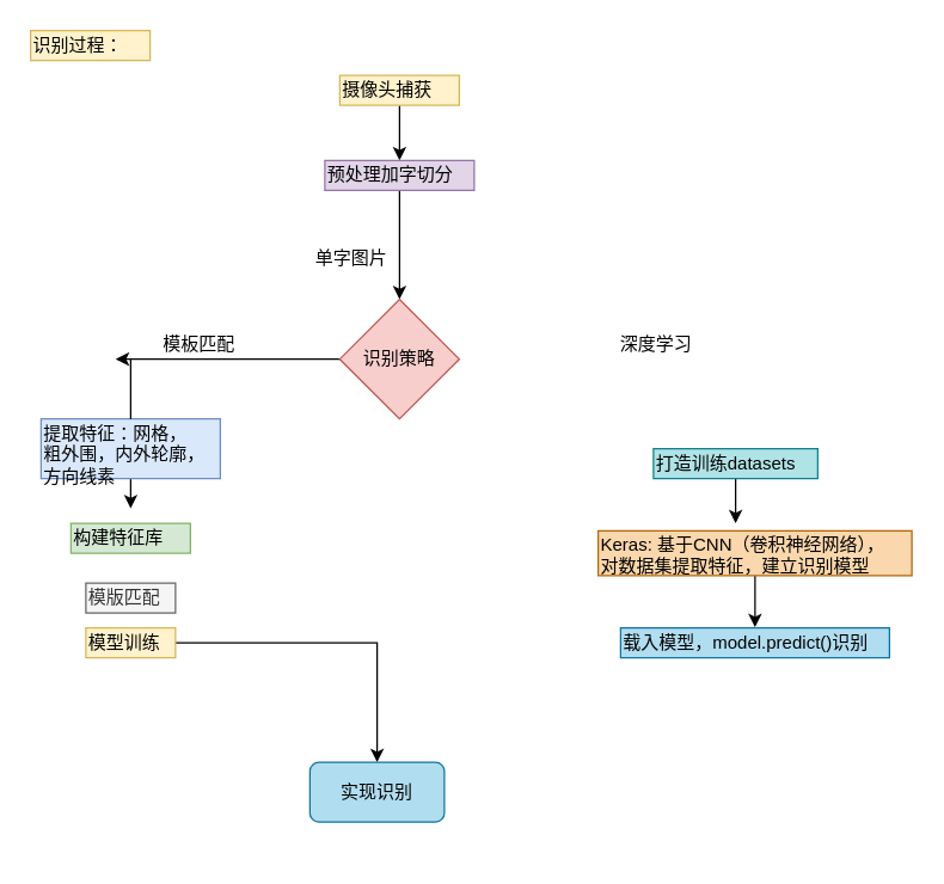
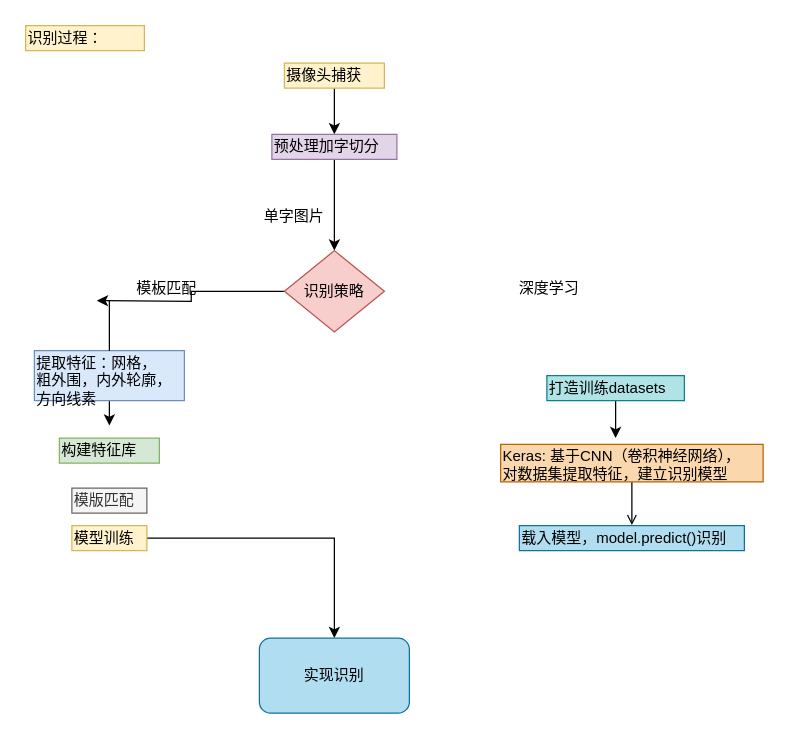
  <mxCell id="0" />
  <mxCell id="1" parent="0" />
- <mxCell id="2" value="识别过程：" style="text;html=1;resizable=0;points=[];autosize=1;align=left;verticalAlign=top;spacingTop=-4;fillColor=#fff2cc;strokeColor=#d6b656;" vertex="1" parent="1"><mxGeometry x="20" y="20" width="80" height="20" as="geometry" /></mxCell>
+ <mxCell id="2" value="识别过程：" style="text;html=1;resizable=0;points=[];autosize=1;align=left;verticalAlign=top;spacingTop=-4;fillColor=#fff2cc;strokeColor=#d6b656;" vertex="1" parent="1"><mxGeometry x="20" y="20" width="95" height="20" as="geometry" /></mxCell>
  <mxCell id="3" style="edgeStyle=orthogonalEdgeStyle;rounded=0;orthogonalLoop=1;jettySize=auto;html=1;" edge="1" parent="1" source="4" target="6"><mxGeometry relative="1" as="geometry" /></mxCell>
  <mxCell id="4" value="摄像头捕获" style="text;html=1;resizable=0;points=[];autosize=1;align=left;verticalAlign=top;spacingTop=-4;fillColor=#fff2cc;strokeColor=#d6b656;" vertex="1" parent="1"><mxGeometry x="227" y="50" width="80" height="20" as="geometry" /></mxCell>
  <mxCell id="5" style="edgeStyle=orthogonalEdgeStyle;rounded=0;orthogonalLoop=1;jettySize=auto;html=1;entryX=0.5;entryY=0;entryDx=0;entryDy=0;" edge="1" parent="1" source="6" target="9"><mxGeometry relative="1" as="geometry" /></mxCell>
  <mxCell id="6" value="预处理加字切分" style="text;html=1;resizable=0;points=[];autosize=1;align=left;verticalAlign=top;spacingTop=-4;fillColor=#e1d5e7;strokeColor=#9673a6;" vertex="1" parent="1"><mxGeometry x="217" y="107" width="100" height="20" as="geometry" /></mxCell>
  <mxCell id="7" style="edgeStyle=orthogonalEdgeStyle;rounded=0;orthogonalLoop=1;jettySize=auto;html=1;" edge="1" parent="1" source="13"><mxGeometry relative="1" as="geometry"><mxPoint x="87" y="340" as="targetPoint" /></mxGeometry></mxCell>
  <mxCell id="8" style="edgeStyle=orthogonalEdgeStyle;rounded=0;orthogonalLoop=1;jettySize=auto;html=1;" edge="1" parent="1" source="9"><mxGeometry relative="1" as="geometry"><mxPoint x="77" y="240" as="targetPoint" /></mxGeometry></mxCell>
- <mxCell id="9" value="识别策略&lt;br&gt;" style="rhombus;whiteSpace=wrap;html=1;fillColor=#f8cecc;strokeColor=#b85450;" vertex="1" parent="1"><mxGeometry x="227" y="200" width="80" height="80" as="geometry" /></mxCell>
+ <mxCell id="9" value="识别策略&lt;br&gt;" style="rhombus;whiteSpace=wrap;html=1;fillColor=#f8cecc;strokeColor=#b85450;" vertex="1" parent="1"><mxGeometry x="227" y="200" width="80" height="65" as="geometry" /></mxCell>
  <mxCell id="10" value="构建特征库" style="text;html=1;resizable=0;points=[];autosize=1;align=left;verticalAlign=top;spacingTop=-4;fillColor=#d5e8d4;strokeColor=#82b366;" vertex="1" parent="1"><mxGeometry x="47" y="350" width="80" height="20" as="geometry" /></mxCell>
  <mxCell id="11" style="edgeStyle=orthogonalEdgeStyle;rounded=0;orthogonalLoop=1;jettySize=auto;html=1;" edge="1" parent="1" source="12" target="15"><mxGeometry relative="1" as="geometry"><mxPoint x="87" y="470" as="targetPoint" /></mxGeometry></mxCell>
  <mxCell id="12" value="模型训练" style="text;html=1;resizable=0;points=[];autosize=1;align=left;verticalAlign=top;spacingTop=-4;fillColor=#fff2cc;strokeColor=#d6b656;" vertex="1" parent="1"><mxGeometry x="57" y="420" width="60" height="20" as="geometry" /></mxCell>
  <mxCell id="13" value="提取特征：网格，&lt;br&gt;粗外围，内外轮廓，&lt;br&gt;方向线素" style="text;html=1;resizable=0;points=[];autosize=1;align=left;verticalAlign=top;spacingTop=-4;fillColor=#dae8fc;strokeColor=#6c8ebf;" vertex="1" parent="1"><mxGeometry x="27" y="280" width="120" height="40" as="geometry" /></mxCell>
  <mxCell id="14" value="模版匹配" style="text;html=1;resizable=0;points=[];autosize=1;align=left;verticalAlign=top;spacingTop=-4;fillColor=#f5f5f5;strokeColor=#666666;fontColor=#333333;" vertex="1" parent="1"><mxGeometry x="57" y="390" width="60" height="20" as="geometry" /></mxCell>
- <mxCell id="15" value="实现识别" style="rounded=1;whiteSpace=wrap;html=1;fillColor=#b1ddf0;strokeColor=#10739e;" vertex="1" parent="1"><mxGeometry x="207" y="510" width="90" height="40" as="geometry" /></mxCell>
+ <mxCell id="15" value="实现识别" style="rounded=1;whiteSpace=wrap;html=1;fillColor=#b1ddf0;strokeColor=#10739e;" vertex="1" parent="1"><mxGeometry x="207" y="510" width="120" height="60" as="geometry" /></mxCell>
  <mxCell id="16" value="模板匹配" style="text;html=1;resizable=0;points=[];autosize=1;align=left;verticalAlign=top;spacingTop=-4;" vertex="1" parent="1"><mxGeometry x="107" y="220" width="60" height="20" as="geometry" /></mxCell>
- <mxCell id="17" style="edgeStyle=orthogonalEdgeStyle;rounded=0;orthogonalLoop=1;jettySize=auto;html=1;entryX=0.5;entryY=-0.02;entryDx=0;entryDy=0;entryPerimeter=0;" edge="1" parent="1" source="18" target="21"><mxGeometry relative="1" as="geometry" /></mxCell>
+ <mxCell id="17" style="edgeStyle=orthogonalEdgeStyle;rounded=0;orthogonalLoop=1;jettySize=auto;html=1;entryX=0.5;entryY=-0.02;entryDx=0;entryDy=0;entryPerimeter=0;endArrow=open;" edge="1" parent="1" source="18" target="21"><mxGeometry relative="1" as="geometry" /></mxCell>
  <mxCell id="18" value="Keras:&amp;nbsp;基于CNN（卷积神经网络），&lt;br&gt;对数据集提取特征，建立识别模型" style="text;html=1;resizable=0;points=[];autosize=1;align=left;verticalAlign=top;spacingTop=-4;fillColor=#fad7ac;strokeColor=#b46504;" vertex="1" parent="1"><mxGeometry x="400" y="355" width="210" height="30" as="geometry" /></mxCell>
  <mxCell id="19" style="edgeStyle=orthogonalEdgeStyle;rounded=0;orthogonalLoop=1;jettySize=auto;html=1;" edge="1" parent="1" source="20"><mxGeometry relative="1" as="geometry"><mxPoint x="492" y="350" as="targetPoint" /></mxGeometry></mxCell>
  <mxCell id="20" value="打造训练datasets" style="text;html=1;resizable=0;points=[];autosize=1;align=left;verticalAlign=top;spacingTop=-4;fillColor=#b0e3e6;strokeColor=#0e8088;" vertex="1" parent="1"><mxGeometry x="437" y="300" width="110" height="20" as="geometry" /></mxCell>
  <mxCell id="21" value="载入模型，model.predict()识别" style="text;html=1;resizable=0;points=[];autosize=1;align=left;verticalAlign=top;spacingTop=-4;fillColor=#b1ddf0;strokeColor=#10739e;" vertex="1" parent="1"><mxGeometry x="415" y="420" width="180" height="20" as="geometry" /></mxCell>
  <mxCell id="22" value="单字图片" style="text;html=1;resizable=0;points=[];autosize=1;align=left;verticalAlign=top;spacingTop=-4;" vertex="1" parent="1"><mxGeometry x="209" y="163" width="60" height="20" as="geometry" /></mxCell>
  <mxCell id="23" value="深度学习" style="text;html=1;resizable=0;points=[];autosize=1;align=left;verticalAlign=top;spacingTop=-4;" vertex="1" parent="1"><mxGeometry x="413" y="220" width="60" height="20" as="geometry" /></mxCell>
  <mxCell id="24" value="" style="endArrow=none;html=1;" edge="1" parent="1" source="13"><mxGeometry width="50" height="50" relative="1" as="geometry"><mxPoint x="57" y="280" as="sourcePoint" /><mxPoint x="87" y="240" as="targetPoint" /><Array as="points"><mxPoint x="87" y="240" /></Array></mxGeometry></mxCell>
